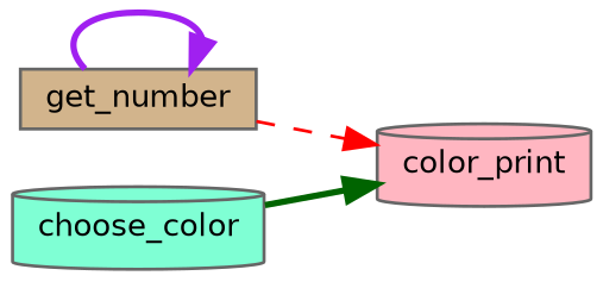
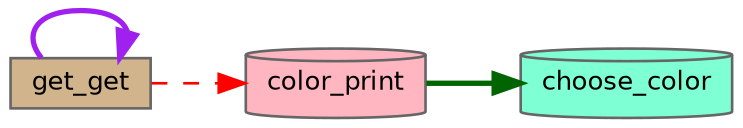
  digraph {
    rankdir=LR
    node [color=grey40 fontname=Helvetica fontsize=10 shape=cylinder style=filled]
    edge [fontname=Helvetica fontsize=10 labelfontname=Helvetica labelfontsize=10 style=bold]
-   n1 [color=gray40 fillcolor=tan fontcolor=black height=0.2 label=get_number shape=box width=0.4]
+   n1 [color=gray40 fillcolor=tan fontcolor=black height=0.2 label=get_get shape=box width=0.4]
    n2 [fillcolor=lightpink height=0.2 label=color_print width=0.4]
    n3 [fillcolor=aquamarine height=0.2 label=choose_color width=0.4]
    n1 -> n1 [color=purple]
    n1 -> n2 [color=red style=dashed]
-   n3 -> n2 [color=darkgreen]
+   n2 -> n3 [color=darkgreen]
  }
